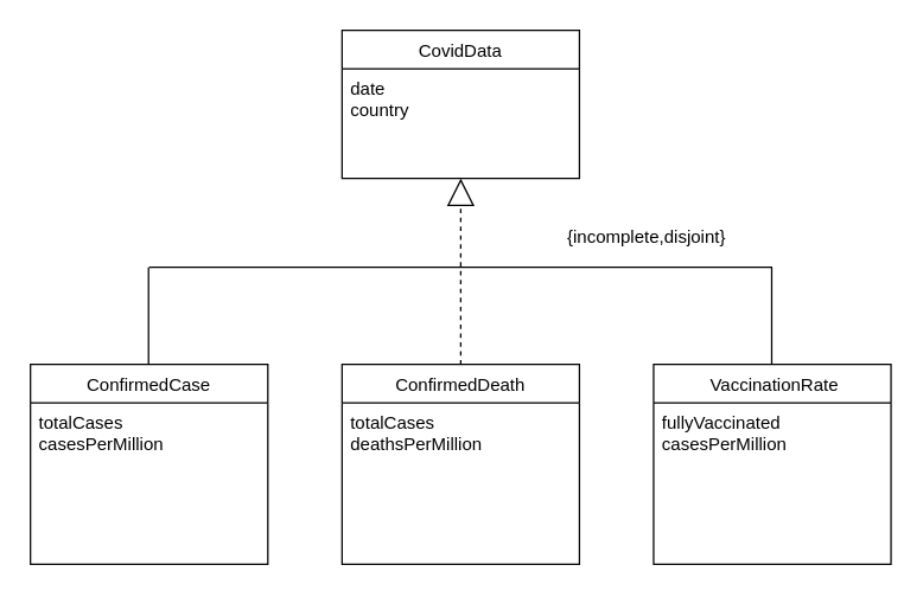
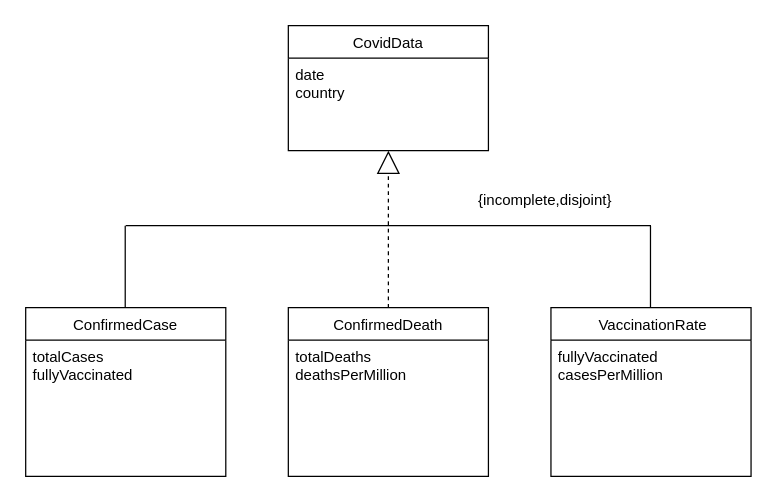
  <mxCell id="0" />
  <mxCell id="1" parent="0" />
  <mxCell id="2" value="" style="endArrow=block;endSize=16;endFill=0;html=1;rounded=0;startArrow=none;startFill=0;entryX=0.5;entryY=1;entryDx=0;entryDy=0;exitX=0.5;exitY=0;exitDx=0;exitDy=0;dashed=1;" parent="1" source="5" target="9" edge="1"><mxGeometry width="160" relative="1" as="geometry"><mxPoint x="310" y="240" as="sourcePoint" /><mxPoint x="400" y="212.5" as="targetPoint" /></mxGeometry></mxCell>
  <mxCell id="3" value="ConfirmedCase" style="swimlane;fontStyle=0;align=center;verticalAlign=top;childLayout=stackLayout;horizontal=1;startSize=26;horizontalStack=0;resizeParent=1;resizeLast=0;collapsible=1;marginBottom=0;rounded=0;shadow=0;strokeWidth=1;" parent="1" vertex="1"><mxGeometry x="20" y="245.5" width="160" height="135" as="geometry"><mxRectangle x="250" y="350" width="160" height="26" as="alternateBounds" /></mxGeometry></mxCell>
- <mxCell id="4" value="totalCases&#10;casesPerMillion" style="text;align=left;verticalAlign=top;spacingLeft=4;spacingRight=4;overflow=hidden;rotatable=0;points=[[0,0.5],[1,0.5]];portConstraint=eastwest;rounded=0;shadow=0;html=0;" parent="3" vertex="1"><mxGeometry y="26" width="160" height="74" as="geometry" /></mxCell>
+ <mxCell id="4" value="totalCases&#10;fullyVaccinated" style="text;align=left;verticalAlign=top;spacingLeft=4;spacingRight=4;overflow=hidden;rotatable=0;points=[[0,0.5],[1,0.5]];portConstraint=eastwest;rounded=0;shadow=0;html=0;" parent="3" vertex="1"><mxGeometry y="26" width="160" height="74" as="geometry" /></mxCell>
  <mxCell id="5" value="ConfirmedDeath" style="swimlane;fontStyle=0;align=center;verticalAlign=top;childLayout=stackLayout;horizontal=1;startSize=26;horizontalStack=0;resizeParent=1;resizeLast=0;collapsible=1;marginBottom=0;rounded=0;shadow=0;strokeWidth=1;" parent="1" vertex="1"><mxGeometry x="230" y="245.5" width="160" height="135" as="geometry"><mxRectangle x="250" y="350" width="160" height="26" as="alternateBounds" /></mxGeometry></mxCell>
- <mxCell id="6" value="totalCases&#10;deathsPerMillion&#10;" style="text;align=left;verticalAlign=top;spacingLeft=4;spacingRight=4;overflow=hidden;rotatable=0;points=[[0,0.5],[1,0.5]];portConstraint=eastwest;rounded=0;shadow=0;html=0;" parent="5" vertex="1"><mxGeometry y="26" width="160" height="74" as="geometry" /></mxCell>
+ <mxCell id="6" value="totalDeaths&#10;deathsPerMillion&#10;" style="text;align=left;verticalAlign=top;spacingLeft=4;spacingRight=4;overflow=hidden;rotatable=0;points=[[0,0.5],[1,0.5]];portConstraint=eastwest;rounded=0;shadow=0;html=0;" parent="5" vertex="1"><mxGeometry y="26" width="160" height="74" as="geometry" /></mxCell>
  <mxCell id="7" value=" VaccinationRate" style="swimlane;fontStyle=0;align=center;verticalAlign=top;childLayout=stackLayout;horizontal=1;startSize=26;horizontalStack=0;resizeParent=1;resizeLast=0;collapsible=1;marginBottom=0;rounded=0;shadow=0;strokeWidth=1;" parent="1" vertex="1"><mxGeometry x="440" y="245.5" width="160" height="135" as="geometry"><mxRectangle x="250" y="350" width="160" height="26" as="alternateBounds" /></mxGeometry></mxCell>
  <mxCell id="8" value="fullyVaccinated&#10;casesPerMillion" style="text;align=left;verticalAlign=top;spacingLeft=4;spacingRight=4;overflow=hidden;rotatable=0;points=[[0,0.5],[1,0.5]];portConstraint=eastwest;rounded=0;shadow=0;html=0;" parent="7" vertex="1"><mxGeometry y="26" width="160" height="74" as="geometry" /></mxCell>
  <mxCell id="9" value="CovidData" style="swimlane;fontStyle=0;align=center;verticalAlign=top;childLayout=stackLayout;horizontal=1;startSize=26;horizontalStack=0;resizeParent=1;resizeLast=0;collapsible=1;marginBottom=0;rounded=0;shadow=0;strokeWidth=1;" parent="1" vertex="1"><mxGeometry x="230" y="20" width="160" height="100" as="geometry"><mxRectangle x="250" y="350" width="160" height="26" as="alternateBounds" /></mxGeometry></mxCell>
  <mxCell id="10" value="date&#10;country&#10;" style="text;align=left;verticalAlign=top;spacingLeft=4;spacingRight=4;overflow=hidden;rotatable=0;points=[[0,0.5],[1,0.5]];portConstraint=eastwest;rounded=0;shadow=0;html=0;" parent="9" vertex="1"><mxGeometry y="26" width="160" height="74" as="geometry" /></mxCell>
  <mxCell id="11" value="" style="endArrow=none;html=1;rounded=0;" parent="1" edge="1"><mxGeometry width="50" height="50" relative="1" as="geometry"><mxPoint x="99.58" y="245.5" as="sourcePoint" /><mxPoint x="99.58" y="180" as="targetPoint" /></mxGeometry></mxCell>
  <mxCell id="12" value="" style="endArrow=none;html=1;rounded=0;" parent="1" edge="1"><mxGeometry width="50" height="50" relative="1" as="geometry"><mxPoint x="519.58" y="245.5" as="sourcePoint" /><mxPoint x="519.58" y="180" as="targetPoint" /></mxGeometry></mxCell>
  <mxCell id="13" value="" style="endArrow=none;html=1;rounded=0;" parent="1" edge="1"><mxGeometry width="50" height="50" relative="1" as="geometry"><mxPoint x="100" y="180" as="sourcePoint" /><mxPoint x="520" y="180" as="targetPoint" /></mxGeometry></mxCell>
  <mxCell id="14" value="{incomplete,disjoint}" style="text;html=1;resizable=0;autosize=1;align=center;verticalAlign=middle;points=[];fillColor=none;strokeColor=none;rounded=0;" vertex="1" parent="1"><mxGeometry x="375" y="150" width="120" height="20" as="geometry" /></mxCell>
